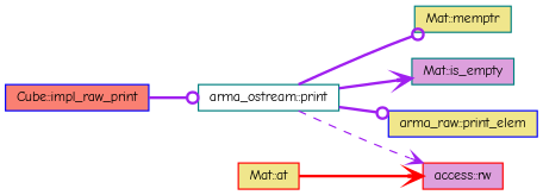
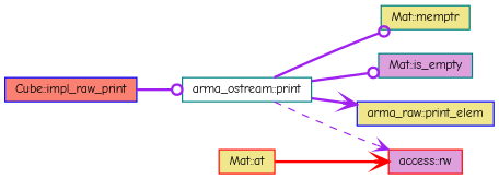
  digraph {
    fontname="Comic Neue"
    rankdir=LR
    node [color=teal fillcolor=khaki fontname="Comic Neue" fontsize=10 shape=record style=filled]
    edge [arrowhead=odot color=purple fontname="Comic Neue" fontsize=10 labelfontname=Helvetica labelfontsize=10 style=bold]
    n1 [color=blue fillcolor=salmon fontcolor=black height=0.2 label="Cube::impl_raw_print" width=0.4]
    n2 [fillcolor=white height=0.2 label="arma_ostream::print" width=0.4]
    n3 [height=0.2 label="Mat::memptr" width=0.4]
    n4 [fillcolor=plum height=0.2 label="Mat::is_empty" width=0.4]
    n5 [color=blue height=0.2 label="arma_raw::print_elem" width=0.4]
    n6 [color=red fillcolor=plum height=0.2 label="access::rw" width=0.4]
    n7 [color=red height=0.2 label="Mat::at" width=0.4]
    n1 -> n2
    n2 -> n3
-   n2 -> n4 [arrowhead=vee]
-   n2 -> n5
+   n2 -> n4
+   n2 -> n5 [arrowhead=vee]
    n2 -> n6 [arrowhead=vee style=dashed]
    n7 -> n6 [arrowhead=vee color=red]
  }
